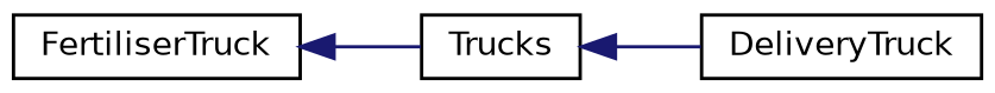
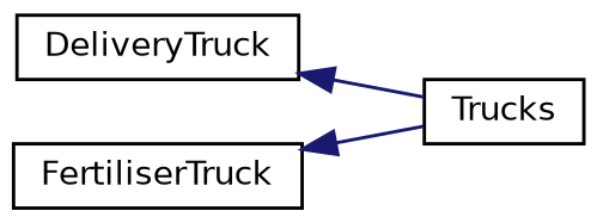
  digraph {
    fontname="DejaVu Sans"
    rankdir=LR
    node [color=black fillcolor=white fontname="DejaVu Sans" fontsize=10 shape=record style=filled]
    edge [color=midnightblue dir=back fontname="DejaVu Sans" fontsize=10 labelfontname=Helvetica labelfontsize=10 style=solid]
    n1 [height=0.2 label=Trucks width=0.4]
    n2 [height=0.2 label=DeliveryTruck width=0.4]
    n3 [height=0.2 label=FertiliserTruck width=0.4]
-   n1 -> n2
+   n2 -> n1
    n3 -> n1
  }
